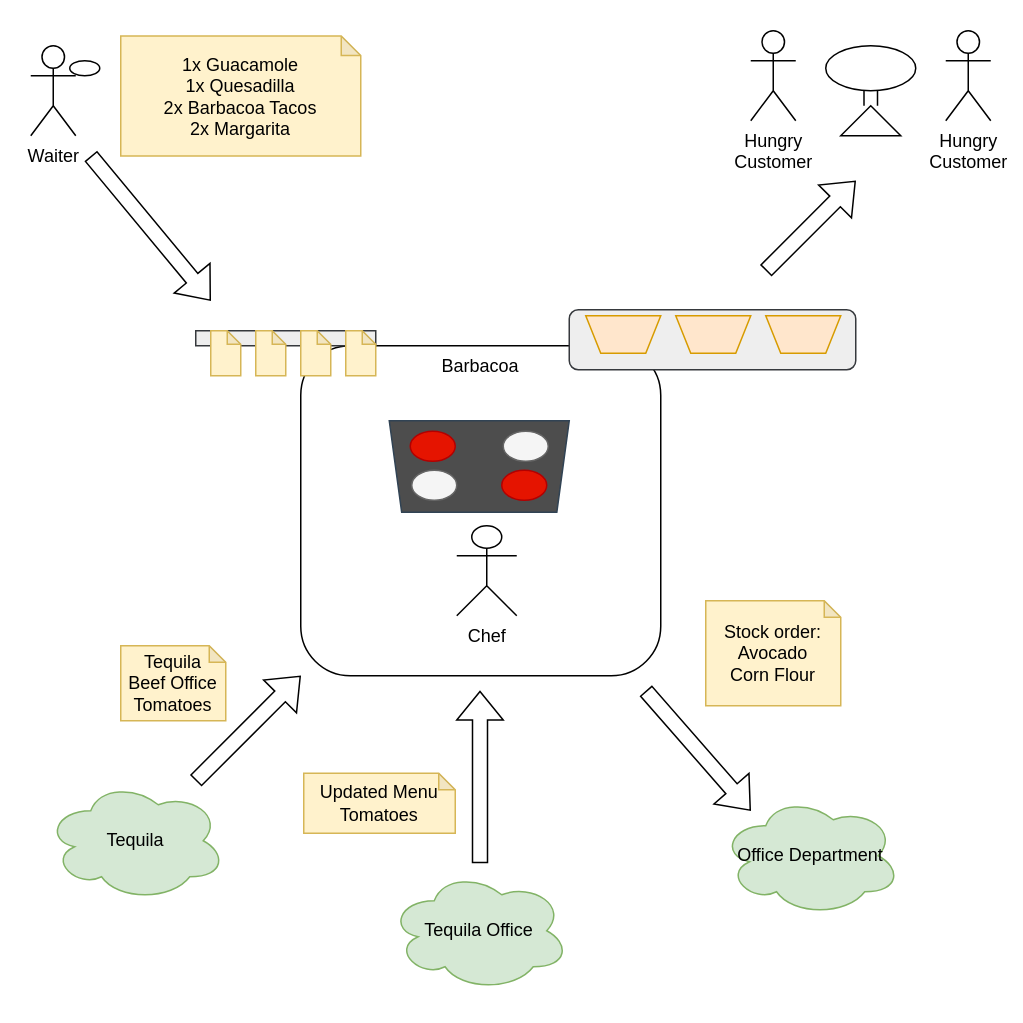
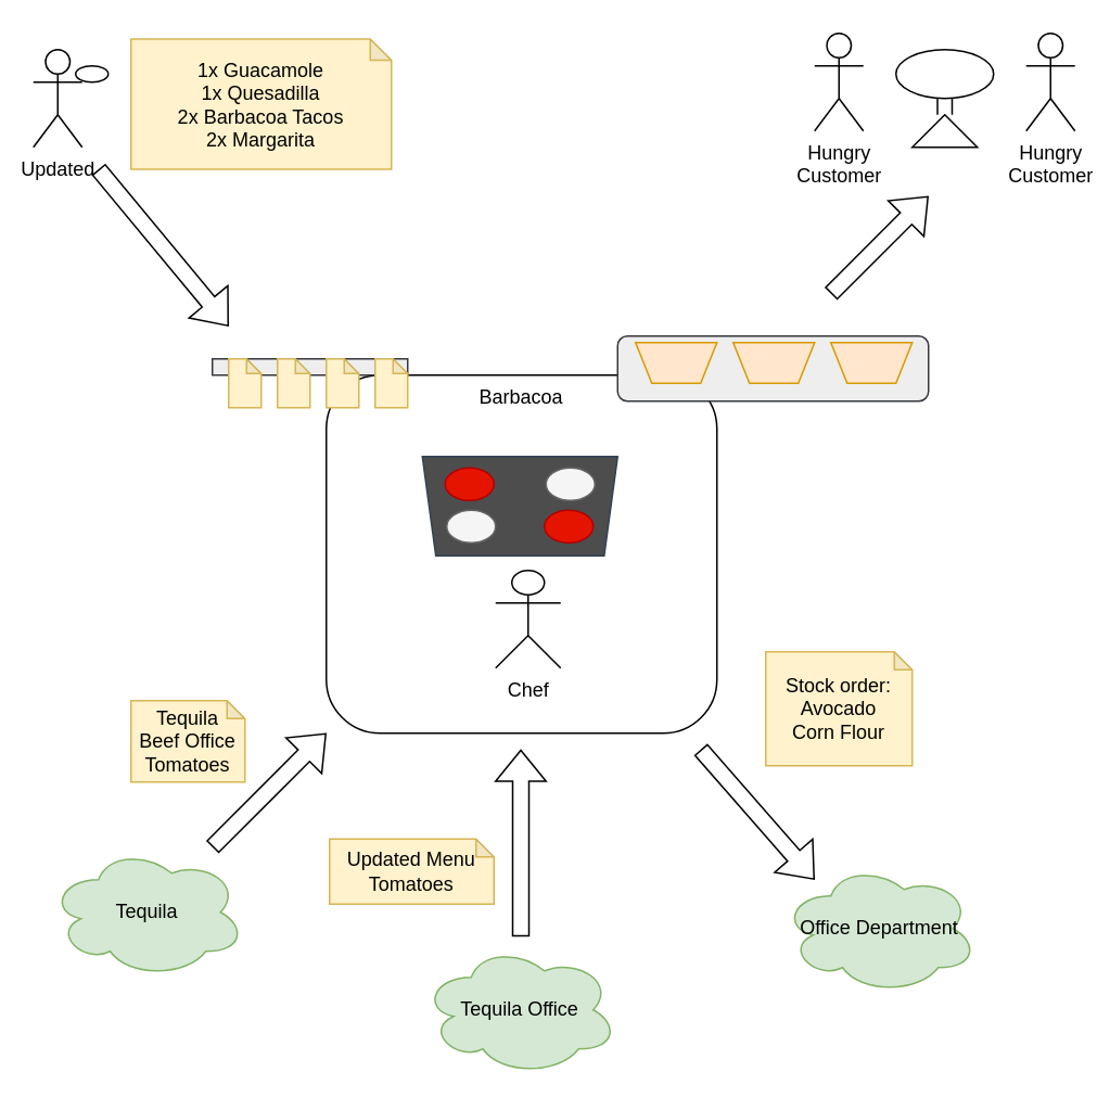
  <mxCell id="0" />
  <mxCell id="1" parent="0" />
  <mxCell id="2" value="Barbacoa" style="rounded=1;whiteSpace=wrap;html=1;verticalAlign=top;" vertex="1" parent="1"><mxGeometry x="200" y="230" width="240" height="220" as="geometry" /></mxCell>
  <mxCell id="3" value="" style="verticalLabelPosition=middle;verticalAlign=middle;html=1;shape=trapezoid;perimeter=trapezoidPerimeter;whiteSpace=wrap;size=0.069;arcSize=10;flipV=1;labelPosition=center;align=center;fillColor=#4D4D4D;fontColor=#ffffff;strokeColor=#314354;" vertex="1" parent="1"><mxGeometry x="259" y="280" width="120" height="61" as="geometry" /></mxCell>
  <mxCell id="4" value="Chef" style="shape=umlActor;verticalLabelPosition=bottom;verticalAlign=top;html=1;outlineConnect=0;" vertex="1" parent="1"><mxGeometry x="304" y="350" width="40" height="60" as="geometry" /></mxCell>
  <mxCell id="5" value="" style="ellipse;whiteSpace=wrap;html=1;fillColor=#e51400;fontColor=#ffffff;strokeColor=#B20000;" vertex="1" parent="1"><mxGeometry x="273" y="287" width="30" height="20" as="geometry" /></mxCell>
  <mxCell id="6" value="" style="ellipse;whiteSpace=wrap;html=1;fillColor=#f5f5f5;fontColor=#333333;strokeColor=#666666;" vertex="1" parent="1"><mxGeometry x="274" y="313" width="30" height="20" as="geometry" /></mxCell>
  <mxCell id="7" value="" style="ellipse;whiteSpace=wrap;html=1;fillColor=#f5f5f5;fontColor=#333333;strokeColor=#666666;" vertex="1" parent="1"><mxGeometry x="335" y="287" width="30" height="20" as="geometry" /></mxCell>
  <mxCell id="8" value="" style="ellipse;whiteSpace=wrap;html=1;fillColor=#e51400;fontColor=#ffffff;strokeColor=#B20000;" vertex="1" parent="1"><mxGeometry x="334" y="313" width="30" height="20" as="geometry" /></mxCell>
  <mxCell id="9" value="" style="shape=flexArrow;endArrow=classic;html=1;rounded=0;" edge="1" parent="1"><mxGeometry width="50" height="50" relative="1" as="geometry"><mxPoint x="510" y="180" as="sourcePoint" /><mxPoint x="570" y="120" as="targetPoint" /></mxGeometry></mxCell>
  <mxCell id="10" value="" style="shape=flexArrow;endArrow=classic;html=1;rounded=0;" edge="1" parent="1"><mxGeometry width="50" height="50" relative="1" as="geometry"><mxPoint x="60" y="103.5" as="sourcePoint" /><mxPoint x="140" y="200" as="targetPoint" /></mxGeometry></mxCell>
  <mxCell id="11" value="1x Guacamole&lt;br&gt;1x Quesadilla&lt;br&gt;2x Barbacoa Tacos&lt;br&gt;2x Margarita" style="shape=note;whiteSpace=wrap;html=1;backgroundOutline=1;darkOpacity=0.05;fillColor=#fff2cc;size=13;strokeColor=#d6b656;" vertex="1" parent="1"><mxGeometry x="80" y="23.5" width="160" height="80" as="geometry" /></mxCell>
  <mxCell id="12" value="" style="group" vertex="1" connectable="0" parent="1"><mxGeometry x="20" y="30" width="46" height="60" as="geometry" /></mxCell>
- <mxCell id="13" value="Waiter" style="shape=umlActor;verticalLabelPosition=bottom;verticalAlign=top;html=1;outlineConnect=0;" vertex="1" parent="12"><mxGeometry width="30" height="60" as="geometry" /></mxCell>
+ <mxCell id="13" value="Updated" style="shape=umlActor;verticalLabelPosition=bottom;verticalAlign=top;html=1;outlineConnect=0;" vertex="1" parent="12"><mxGeometry width="30" height="60" as="geometry" /></mxCell>
  <mxCell id="14" value="" style="ellipse;whiteSpace=wrap;html=1;" vertex="1" parent="12"><mxGeometry x="26" y="10" width="20" height="10" as="geometry" /></mxCell>
  <mxCell id="15" value="" style="group" vertex="1" connectable="0" parent="1"><mxGeometry x="130" y="220" width="120" height="30" as="geometry" /></mxCell>
  <mxCell id="16" value="" style="rounded=0;whiteSpace=wrap;html=1;fillColor=#eeeeee;strokeColor=#36393d;container=0;" vertex="1" parent="15"><mxGeometry width="120" height="10" as="geometry" /></mxCell>
  <mxCell id="17" value="" style="shape=note;whiteSpace=wrap;html=1;backgroundOutline=1;darkOpacity=0.05;fillColor=#fff2cc;strokeColor=#d6b656;size=9;container=0;" vertex="1" parent="15"><mxGeometry x="10" width="20" height="30" as="geometry" /></mxCell>
  <mxCell id="18" value="" style="shape=note;whiteSpace=wrap;html=1;backgroundOutline=1;darkOpacity=0.05;fillColor=#fff2cc;strokeColor=#d6b656;size=9;container=0;" vertex="1" parent="15"><mxGeometry x="40" width="20" height="30" as="geometry" /></mxCell>
  <mxCell id="19" value="" style="shape=note;whiteSpace=wrap;html=1;backgroundOutline=1;darkOpacity=0.05;fillColor=#fff2cc;strokeColor=#d6b656;size=9;container=0;" vertex="1" parent="15"><mxGeometry x="70" width="20" height="30" as="geometry" /></mxCell>
  <mxCell id="20" value="" style="shape=note;whiteSpace=wrap;html=1;backgroundOutline=1;darkOpacity=0.05;fillColor=#fff2cc;strokeColor=#d6b656;size=9;container=0;" vertex="1" parent="15"><mxGeometry x="100" width="20" height="30" as="geometry" /></mxCell>
  <mxCell id="21" value="" style="rounded=1;whiteSpace=wrap;html=1;fillColor=#eeeeee;strokeColor=#36393d;" vertex="1" parent="1"><mxGeometry x="379" y="206" width="191" height="40" as="geometry" /></mxCell>
  <mxCell id="22" value="" style="shape=trapezoid;perimeter=trapezoidPerimeter;whiteSpace=wrap;html=1;fixedSize=1;fillColor=#ffe6cc;strokeColor=#d79b00;direction=west;size=10;" vertex="1" parent="1"><mxGeometry x="390" y="210" width="50" height="25" as="geometry" /></mxCell>
  <mxCell id="23" value="" style="shape=trapezoid;perimeter=trapezoidPerimeter;whiteSpace=wrap;html=1;fixedSize=1;fillColor=#ffe6cc;strokeColor=#d79b00;direction=west;size=10;" vertex="1" parent="1"><mxGeometry x="450" y="210" width="50" height="25" as="geometry" /></mxCell>
  <mxCell id="24" value="" style="shape=trapezoid;perimeter=trapezoidPerimeter;whiteSpace=wrap;html=1;fixedSize=1;fillColor=#ffe6cc;strokeColor=#d79b00;direction=west;size=10;" vertex="1" parent="1"><mxGeometry x="510" y="210" width="50" height="25" as="geometry" /></mxCell>
  <mxCell id="25" value="" style="shape=flexArrow;endArrow=classic;html=1;rounded=0;" edge="1" parent="1"><mxGeometry width="50" height="50" relative="1" as="geometry"><mxPoint x="430" y="460" as="sourcePoint" /><mxPoint x="500" y="540" as="targetPoint" /></mxGeometry></mxCell>
  <mxCell id="26" value="Office Department" style="ellipse;shape=cloud;whiteSpace=wrap;html=1;fillColor=#d5e8d4;strokeColor=#82b366;" vertex="1" parent="1"><mxGeometry x="480" y="530" width="120" height="80" as="geometry" /></mxCell>
  <mxCell id="27" value="Stock order:&lt;br&gt;Avocado&lt;br&gt;Corn Flour" style="shape=note;whiteSpace=wrap;html=1;backgroundOutline=1;darkOpacity=0.05;size=11;fillColor=#fff2cc;strokeColor=#d6b656;" vertex="1" parent="1"><mxGeometry x="470" y="400" width="90" height="70" as="geometry" /></mxCell>
  <mxCell id="28" value="" style="shape=flexArrow;endArrow=classic;html=1;rounded=0;" edge="1" parent="1"><mxGeometry width="50" height="50" relative="1" as="geometry"><mxPoint x="130" y="520" as="sourcePoint" /><mxPoint x="200" y="450" as="targetPoint" /></mxGeometry></mxCell>
  <mxCell id="29" value="Tequila" style="ellipse;shape=cloud;whiteSpace=wrap;html=1;fillColor=#d5e8d4;strokeColor=#82b366;" vertex="1" parent="1"><mxGeometry x="30" y="520" width="120" height="80" as="geometry" /></mxCell>
  <mxCell id="30" value="Tequila&lt;br&gt;Beef Office&lt;br&gt;Tomatoes" style="shape=note;whiteSpace=wrap;html=1;backgroundOutline=1;darkOpacity=0.05;size=11;fillColor=#fff2cc;strokeColor=#d6b656;" vertex="1" parent="1"><mxGeometry x="80" y="430" width="70" height="50" as="geometry" /></mxCell>
  <mxCell id="31" value="Tequila Office" style="ellipse;shape=cloud;whiteSpace=wrap;html=1;fillColor=#d5e8d4;strokeColor=#82b366;" vertex="1" parent="1"><mxGeometry x="259" y="580" width="120" height="80" as="geometry" /></mxCell>
  <mxCell id="32" value="" style="shape=flexArrow;endArrow=classic;html=1;rounded=0;" edge="1" parent="1"><mxGeometry width="50" height="50" relative="1" as="geometry"><mxPoint x="319.5" y="575" as="sourcePoint" /><mxPoint x="319.5" y="460" as="targetPoint" /></mxGeometry></mxCell>
  <mxCell id="33" value="Updated Menu Tomatoes" style="shape=note;whiteSpace=wrap;html=1;backgroundOutline=1;darkOpacity=0.05;size=11;fillColor=#fff2cc;strokeColor=#d6b656;" vertex="1" parent="1"><mxGeometry x="202" y="515" width="101" height="40" as="geometry" /></mxCell>
  <mxCell id="34" value="" style="group" vertex="1" connectable="0" parent="1"><mxGeometry x="500" y="20" width="160" height="70" as="geometry" /></mxCell>
  <mxCell id="35" value="" style="shape=link;endArrow=classic;html=1;rounded=0;width=9;startArrow=none;" edge="1" parent="34" source="40"><mxGeometry width="50" height="50" relative="1" as="geometry"><mxPoint x="80" y="70" as="sourcePoint" /><mxPoint x="80" y="10" as="targetPoint" /></mxGeometry></mxCell>
  <mxCell id="36" value="" style="triangle;whiteSpace=wrap;html=1;direction=north;container=0;" vertex="1" parent="34"><mxGeometry x="60" y="50" width="40" height="20" as="geometry" /></mxCell>
  <mxCell id="37" value="" style="shape=link;endArrow=none;html=1;rounded=0;width=9;" edge="1" parent="34" target="36"><mxGeometry width="50" height="50" relative="1" as="geometry"><mxPoint x="80" y="70" as="sourcePoint" /><mxPoint x="80" y="10" as="targetPoint" /></mxGeometry></mxCell>
  <mxCell id="38" value="Hungry&lt;br&gt;Customer" style="shape=umlActor;verticalLabelPosition=bottom;verticalAlign=top;html=1;outlineConnect=0;container=0;" vertex="1" parent="34"><mxGeometry width="30" height="60" as="geometry" /></mxCell>
  <mxCell id="39" value="Hungry&lt;br&gt;Customer" style="shape=umlActor;verticalLabelPosition=bottom;verticalAlign=top;html=1;outlineConnect=0;container=0;" vertex="1" parent="34"><mxGeometry x="130" width="30" height="60" as="geometry" /></mxCell>
  <mxCell id="40" value="" style="ellipse;whiteSpace=wrap;html=1;container=0;" vertex="1" parent="34"><mxGeometry x="50" y="10" width="60" height="30" as="geometry" /></mxCell>
  <mxCell id="41" value="" style="shape=link;endArrow=none;html=1;rounded=0;width=9;startArrow=none;" edge="1" parent="34" source="36" target="40"><mxGeometry width="50" height="50" relative="1" as="geometry"><mxPoint x="80" y="50" as="sourcePoint" /><mxPoint x="80" y="10" as="targetPoint" /></mxGeometry></mxCell>
